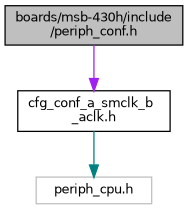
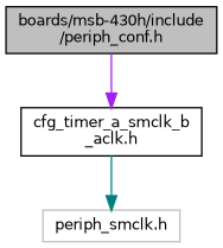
  digraph {
    node [color=black fillcolor=white fontname=Helvetica fontsize=10 shape=record style=filled]
    edge [fontname=Helvetica fontsize=10 labelfontname=Helvetica labelfontsize=10 style=solid]
    n1 [fillcolor=grey75 fontcolor=black height=0.2 label="boards/msb-430h/include\l/periph_conf.h" width=0.4]
-   n2 [height=0.2 label="cfg_conf_a_smclk_b\l_aclk.h" width=0.4]
-   n3 [color=grey75 height=0.2 label="periph_cpu.h" width=0.4]
+   n2 [height=0.2 label="cfg_timer_a_smclk_b\l_aclk.h" width=0.4]
+   n3 [color=grey75 height=0.2 label="periph_smclk.h" width=0.4]
    n1 -> n2 [color=purple]
    n2 -> n3 [color=teal]
  }
